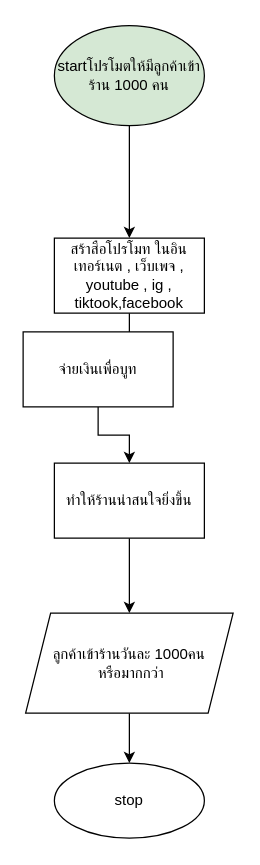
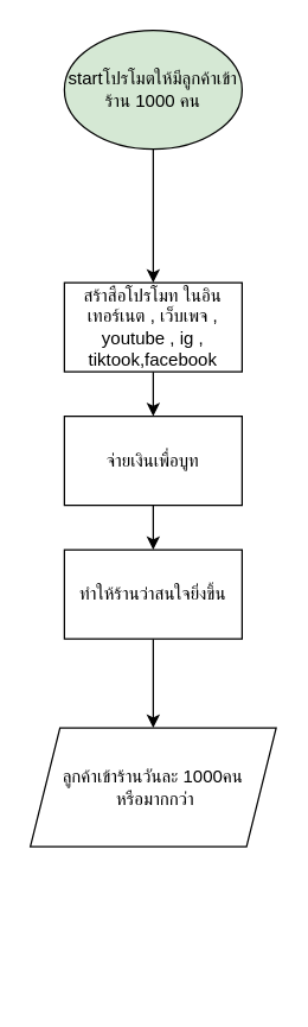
  <mxCell id="0" />
  <mxCell id="1" parent="0" />
  <mxCell id="2" value="" style="edgeStyle=orthogonalEdgeStyle;rounded=0;orthogonalLoop=1;jettySize=auto;html=1;" edge="1" parent="1" source="3" target="5"><mxGeometry relative="1" as="geometry" /></mxCell>
  <mxCell id="3" value="startโปรโมตให้มีลูกค้าเข้าร้าน 1000 คน" style="ellipse;whiteSpace=wrap;html=1;fillColor=#d5e8d4;" vertex="1" parent="1"><mxGeometry x="43" y="20" width="120" height="80" as="geometry" /></mxCell>
  <mxCell id="4" value="" style="edgeStyle=orthogonalEdgeStyle;rounded=0;orthogonalLoop=1;jettySize=auto;html=1;" edge="1" parent="1" source="5" target="7"><mxGeometry relative="1" as="geometry" /></mxCell>
  <mxCell id="5" value="สร้าสือโปรโมท ในอินเทอร์เนต , เว็บเพจ , youtube , ig , tiktook,facebook" style="whiteSpace=wrap;html=1;" vertex="1" parent="1"><mxGeometry x="43" y="190" width="120" height="60" as="geometry" /></mxCell>
  <mxCell id="6" value="" style="edgeStyle=orthogonalEdgeStyle;rounded=0;orthogonalLoop=1;jettySize=auto;html=1;" edge="1" parent="1" source="7" target="9"><mxGeometry relative="1" as="geometry" /></mxCell>
- <mxCell id="7" value="จ่ายเงินเพื่อบูท" style="whiteSpace=wrap;html=1;" vertex="1" parent="1"><mxGeometry x="18" y="265" width="120" height="60" as="geometry" /></mxCell>
+ <mxCell id="7" value="จ่ายเงินเพื่อบูท" style="whiteSpace=wrap;html=1;" vertex="1" parent="1"><mxGeometry x="43" y="280" width="120" height="60" as="geometry" /></mxCell>
  <mxCell id="8" value="" style="edgeStyle=orthogonalEdgeStyle;rounded=0;orthogonalLoop=1;jettySize=auto;html=1;" edge="1" parent="1" source="9" target="11"><mxGeometry relative="1" as="geometry" /></mxCell>
- <mxCell id="9" value="ทำให้ร้านน่าสนใจยิ่งขึ้น" style="whiteSpace=wrap;html=1;" vertex="1" parent="1"><mxGeometry x="43" y="370" width="120" height="60" as="geometry" /></mxCell>
- <mxCell id="10" value="" style="edgeStyle=orthogonalEdgeStyle;rounded=0;orthogonalLoop=1;jettySize=auto;html=1;" edge="1" parent="1" source="11" target="12"><mxGeometry relative="1" as="geometry" /></mxCell>
+ <mxCell id="9" value="ทำให้ร้านว่าสนใจยิ่งขึ้น" style="whiteSpace=wrap;html=1;" vertex="1" parent="1"><mxGeometry x="43" y="370" width="120" height="60" as="geometry" /></mxCell>
  <mxCell id="11" value="ลูกค้าเข้าร้านวันละ 1000คน&lt;br&gt;&amp;nbsp;หรือมากกว่า" style="shape=parallelogram;perimeter=parallelogramPerimeter;whiteSpace=wrap;html=1;fixedSize=1;" vertex="1" parent="1"><mxGeometry x="20" y="490" width="166" height="80" as="geometry" /></mxCell>
- <mxCell id="12" value="stop" style="ellipse;whiteSpace=wrap;html=1;" vertex="1" parent="1"><mxGeometry x="43" y="610" width="120" height="60" as="geometry" /></mxCell>
